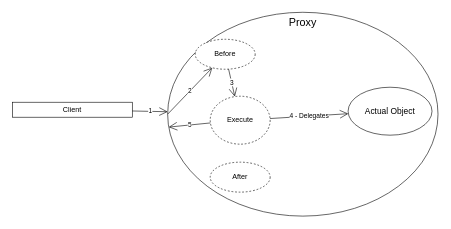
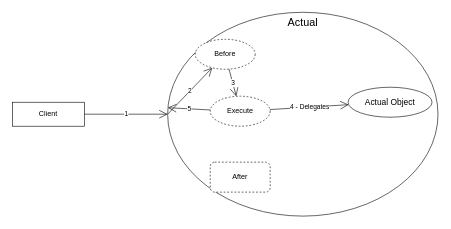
  <mxCell id="0" />
  <mxCell id="1" parent="0" />
- <mxCell id="2" value="Client" style="html=1;whiteSpace=wrap;" vertex="1" parent="1"><mxGeometry x="20" y="170" width="200" height="25" as="geometry" /></mxCell>
- <mxCell id="3" value="Proxy" style="ellipse;whiteSpace=wrap;html=1;verticalAlign=top;fontSize=18;" vertex="1" parent="1"><mxGeometry x="279" y="20" width="451" height="340" as="geometry" /></mxCell>
- <mxCell id="4" value="Actual Object" style="ellipse;whiteSpace=wrap;html=1;fontSize=14;" vertex="1" parent="1"><mxGeometry x="580" y="145" width="140" height="80" as="geometry" /></mxCell>
+ <mxCell id="2" value="Client" style="html=1;whiteSpace=wrap;" vertex="1" parent="1"><mxGeometry x="20" y="170" width="120" height="40" as="geometry" /></mxCell>
+ <mxCell id="3" value="Actual" style="ellipse;whiteSpace=wrap;html=1;verticalAlign=top;fontSize=18;" vertex="1" parent="1"><mxGeometry x="279" y="20" width="451" height="340" as="geometry" /></mxCell>
+ <mxCell id="4" value="Actual Object" style="ellipse;whiteSpace=wrap;html=1;fontSize=14;" vertex="1" parent="1"><mxGeometry x="580" y="145" width="140" height="50" as="geometry" /></mxCell>
  <mxCell id="5" value="1" style="endArrow=open;endFill=1;endSize=12;html=1;rounded=0;" edge="1" parent="1" source="2" target="3"><mxGeometry width="160" relative="1" as="geometry"><mxPoint x="270" y="235" as="sourcePoint" /><mxPoint x="430" y="235" as="targetPoint" /></mxGeometry></mxCell>
  <mxCell id="6" value="Before" style="ellipse;whiteSpace=wrap;html=1;dashed=1;" vertex="1" parent="1"><mxGeometry x="325" y="65" width="100" height="50" as="geometry" /></mxCell>
- <mxCell id="7" value="After" style="ellipse;whiteSpace=wrap;html=1;dashed=1;" vertex="1" parent="1"><mxGeometry x="350" y="270" width="100" height="50" as="geometry" /></mxCell>
- <mxCell id="8" value="Execute" style="ellipse;whiteSpace=wrap;html=1;dashed=1;" vertex="1" parent="1"><mxGeometry x="350" y="160" width="100" height="80" as="geometry" /></mxCell>
+ <mxCell id="7" value="After" style="whiteSpace=wrap;html=1;dashed=1;rounded=1;" vertex="1" parent="1"><mxGeometry x="350" y="270" width="100" height="50" as="geometry" /></mxCell>
+ <mxCell id="8" value="Execute" style="ellipse;whiteSpace=wrap;html=1;dashed=1;" vertex="1" parent="1"><mxGeometry x="350" y="160" width="100" height="50" as="geometry" /></mxCell>
  <mxCell id="9" value="2" style="endArrow=open;endFill=1;endSize=12;html=1;rounded=0;exitX=0;exitY=0.5;exitDx=0;exitDy=0;" edge="1" parent="1" source="3" target="6"><mxGeometry width="160" relative="1" as="geometry"><mxPoint x="220" y="225" as="sourcePoint" /><mxPoint x="289" y="170" as="targetPoint" /></mxGeometry></mxCell>
  <mxCell id="10" value="3" style="endArrow=open;endFill=1;endSize=12;html=1;rounded=0;" edge="1" parent="1" source="6" target="8"><mxGeometry width="160" relative="1" as="geometry"><mxPoint x="289" y="195" as="sourcePoint" /><mxPoint x="384" y="116" as="targetPoint" /></mxGeometry></mxCell>
  <mxCell id="11" value="4 - Delegates" style="endArrow=open;endFill=1;endSize=12;html=1;rounded=0;" edge="1" parent="1" source="8" target="4"><mxGeometry width="160" relative="1" as="geometry"><mxPoint x="410" y="120" as="sourcePoint" /><mxPoint x="410" y="170" as="targetPoint" /></mxGeometry></mxCell>
  <mxCell id="12" value="5" style="endArrow=open;endFill=1;endSize=12;html=1;rounded=0;" edge="1" parent="1" source="8" target="3"><mxGeometry width="160" relative="1" as="geometry"><mxPoint x="460" y="195" as="sourcePoint" /><mxPoint x="490" y="195" as="targetPoint" /></mxGeometry></mxCell>
